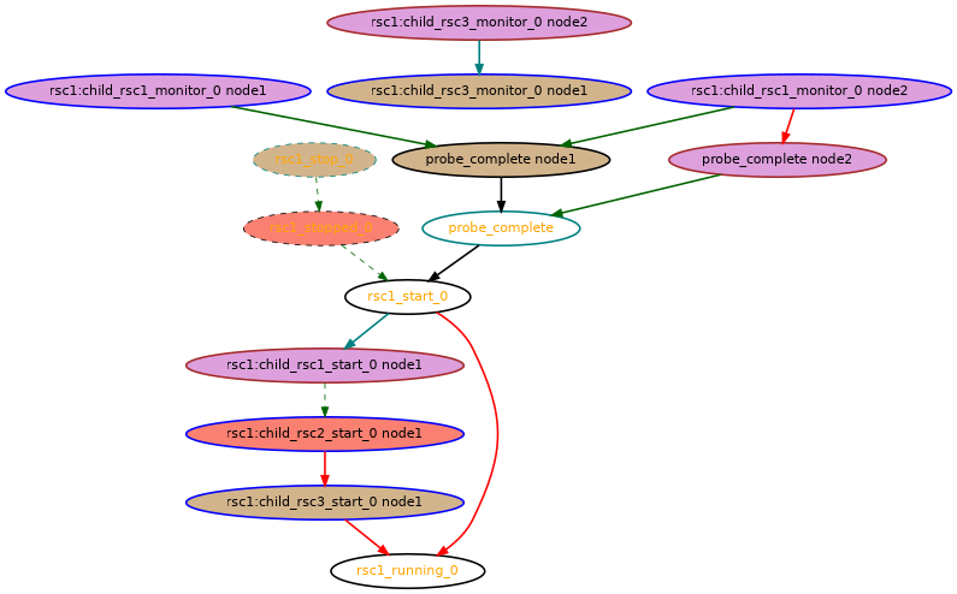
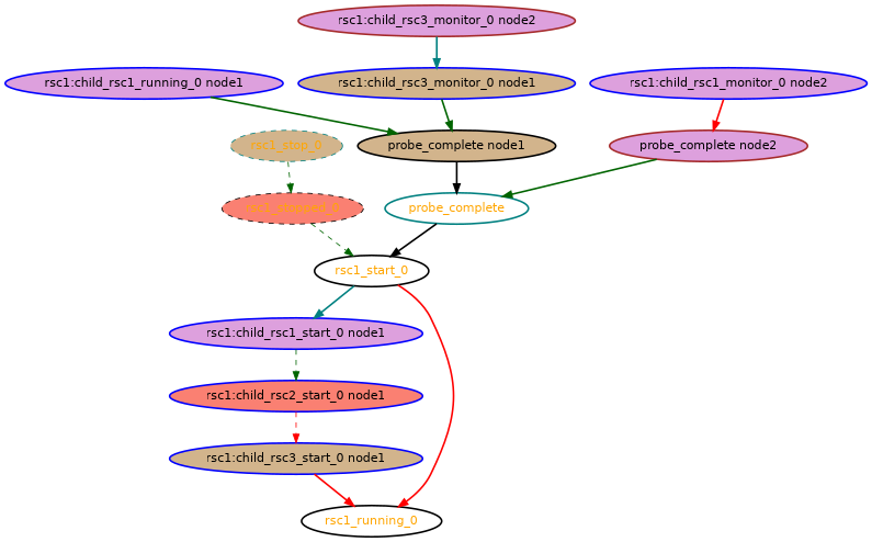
  digraph {
    fontname="DejaVu Sans"
    node [color=blue fillcolor=plum fontcolor=black fontname="DejaVu Sans" style="bold,filled"]
    edge [color=darkgreen fontname="DejaVu Sans" style=bold]
    probe_complete [color=teal fillcolor=white fontcolor=orange]
    rsc1_start_0 [color=black fillcolor=white fontcolor=orange]
-   "rsc1:child_rsc1_start_0 node1" [color=brown]
+   "rsc1:child_rsc1_start_0 node1"
    rsc1_running_0 [color=black fillcolor=white fontcolor=orange]
    "probe_complete node1" [color=black fillcolor=tan]
-   "rsc1:child_rsc1_monitor_0 node1"
+   "rsc1:child_rsc1_monitor_0 node1" [label="rsc1:child_rsc1_running_0 node1"]
    "rsc1:child_rsc3_monitor_0 node1" [fillcolor=tan]
    "probe_complete node2" [color=brown]
    "rsc1:child_rsc1_monitor_0 node2"
    "rsc1:child_rsc3_monitor_0 node2" [color=brown]
    "rsc1:child_rsc2_start_0 node1" [fillcolor=salmon]
    "rsc1:child_rsc3_start_0 node1" [fillcolor=tan]
    rsc1_stop_0 [color=teal fillcolor=tan fontcolor=orange style="dashed,filled"]
    rsc1_stopped_0 [color=black fillcolor=salmon fontcolor=orange style="dashed,filled"]
    probe_complete -> rsc1_start_0 [color=black]
    rsc1_start_0 -> "rsc1:child_rsc1_start_0 node1" [color=teal]
    rsc1_start_0 -> rsc1_running_0 [color=red]
    "rsc1:child_rsc1_start_0 node1" -> "rsc1:child_rsc2_start_0 node1" [style=dashed]
    "probe_complete node1" -> probe_complete [color=black]
    "rsc1:child_rsc1_monitor_0 node1" -> "probe_complete node1"
-   "rsc1:child_rsc1_monitor_0 node2" -> "probe_complete node1"
+   "rsc1:child_rsc3_monitor_0 node1" -> "probe_complete node1"
    "probe_complete node2" -> probe_complete
    "rsc1:child_rsc1_monitor_0 node2" -> "probe_complete node2" [color=red]
    "rsc1:child_rsc3_monitor_0 node2" -> "rsc1:child_rsc3_monitor_0 node1" [color=teal]
-   "rsc1:child_rsc2_start_0 node1" -> "rsc1:child_rsc3_start_0 node1" [color=red]
+   "rsc1:child_rsc2_start_0 node1" -> "rsc1:child_rsc3_start_0 node1" [color=red style=dashed]
    "rsc1:child_rsc3_start_0 node1" -> rsc1_running_0 [color=red]
    rsc1_stop_0 -> rsc1_stopped_0 [style=dashed]
    rsc1_stopped_0 -> rsc1_start_0 [style=dashed]
  }
